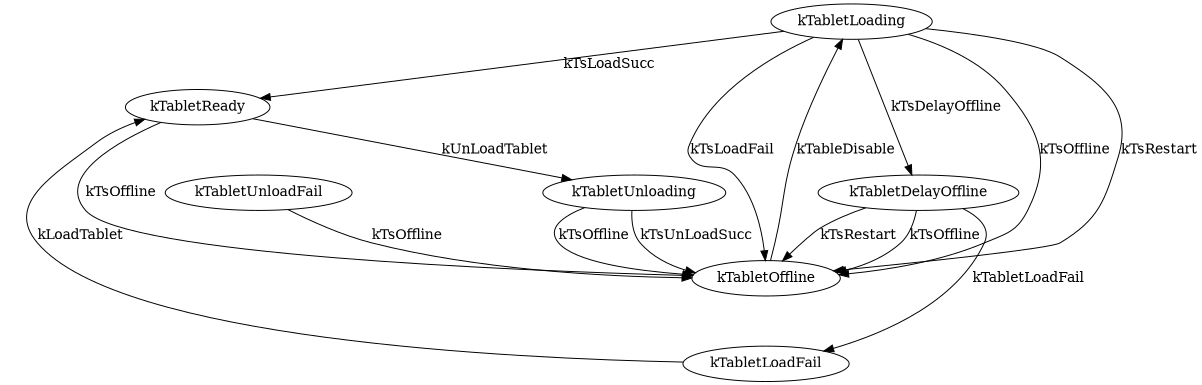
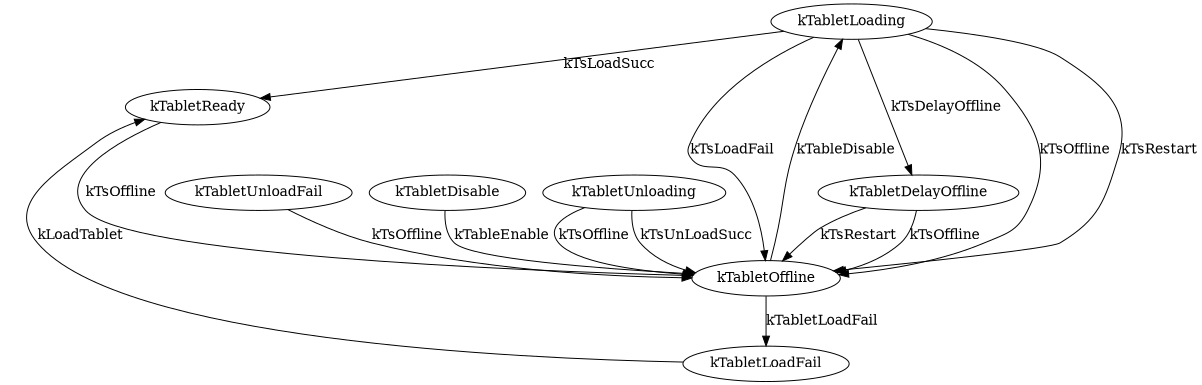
  digraph {
    kTabletLoading
    kTabletReady
    kTabletOffline
    kTabletDelayOffline
    kTabletUnloading
    kTabletLoadFail
    kTabletUnloadFail
+   kTabletDisable
    kTabletLoading -> kTabletReady [label=kTsLoadSucc]
    kTabletLoading -> kTabletOffline [label=kTsLoadFail]
    kTabletLoading -> kTabletOffline [label=kTsRestart]
    kTabletLoading -> kTabletOffline [label=kTsOffline]
    kTabletLoading -> kTabletDelayOffline [label=kTsDelayOffline]
    kTabletReady -> kTabletOffline [label=kTsOffline]
-   kTabletReady -> kTabletUnloading [label=kUnLoadTablet]
    kTabletOffline -> kTabletLoading [label=kTableDisable]
-   kTabletDelayOffline -> kTabletLoadFail [label=kTabletLoadFail]
+   kTabletOffline -> kTabletLoadFail [label=kTabletLoadFail]
    kTabletDelayOffline -> kTabletOffline [label=kTsOffline]
    kTabletDelayOffline -> kTabletOffline [label=kTsRestart]
    kTabletUnloading -> kTabletOffline [label=kTsUnLoadSucc]
    kTabletUnloading -> kTabletOffline [label=kTsOffline]
    kTabletLoadFail -> kTabletReady [label=kLoadTablet]
    kTabletUnloadFail -> kTabletOffline [label=kTsOffline]
+   kTabletDisable -> kTabletOffline [label=kTableEnable]
  }
